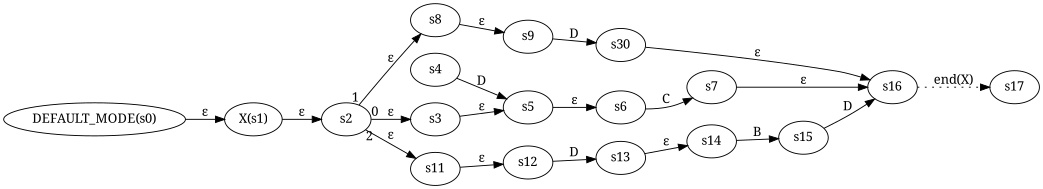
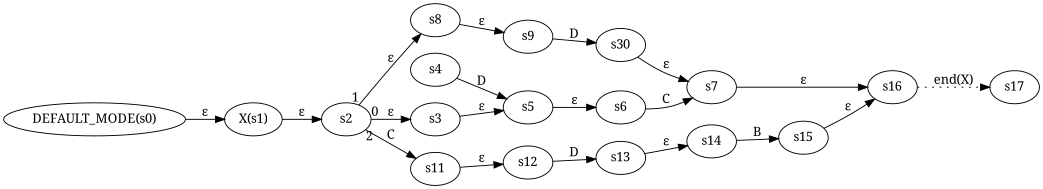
  digraph {
    fontname="Noto Serif"
    rankdir=LR
    node [fontname="Noto Serif"]
    edge [fontname="Noto Serif"]
    "DEFAULT_MODE(s0)"
    "X(s1)"
    s2
    s3
    s8
    s11
    s5
    s9
    s12
    s4
    s6
    s7
    s16
    s17
    n15 [label=s30]
    s13
    s14
    s15
    "DEFAULT_MODE(s0)" -> "X(s1)" [label="ε"]
    "X(s1)" -> s2 [label="ε"]
    s2 -> s3 [label="ε" taillabel=0]
    s2 -> s8 [label="ε" taillabel=1]
-   s2 -> s11 [label="ε" taillabel=2]
+   s2 -> s11 [label=C taillabel=2]
    s3 -> s5 [label="ε"]
    s8 -> s9 [label="ε"]
    s11 -> s12 [label="ε"]
    s5 -> s6 [label="ε"]
    s9 -> n15 [label=D]
    s12 -> s13 [label=D]
    s4 -> s5 [label=D]
    s6 -> s7 [label=C]
    s7 -> s16 [label="ε"]
    s16 -> s17 [label="end(X)" style=dotted]
-   n15 -> s16 [label="ε"]
+   n15 -> s7 [label="ε"]
    s13 -> s14 [label="ε"]
    s14 -> s15 [label=B]
-   s15 -> s16 [label=D]
+   s15 -> s16 [label="ε"]
  }
